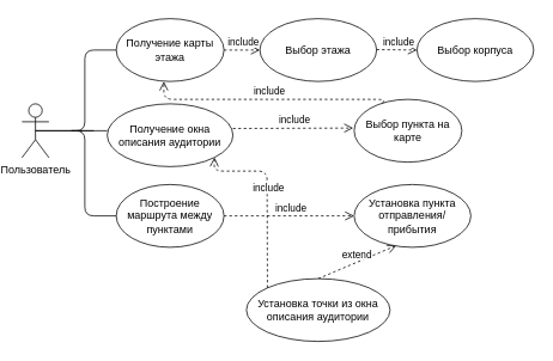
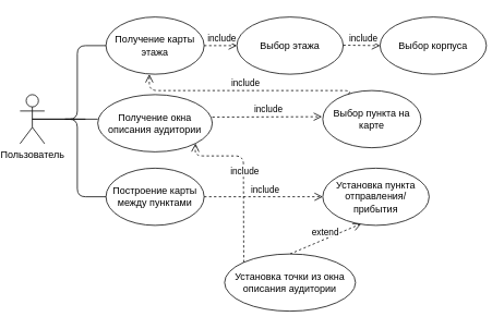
  <mxCell id="0" />
  <mxCell id="1" parent="0" />
  <mxCell id="2" value="Пользователь" style="shape=umlActor;verticalLabelPosition=bottom;verticalAlign=top;html=1;" parent="1" vertex="1"><mxGeometry x="20" y="115" width="30" height="60" as="geometry" /></mxCell>
  <mxCell id="3" value="" style="endArrow=none;html=1;entryX=0;entryY=0.5;entryDx=0;entryDy=0;exitX=0.5;exitY=0.5;exitDx=0;exitDy=0;exitPerimeter=0;" parent="1" source="2" target="4" edge="1"><mxGeometry width="50" height="50" relative="1" as="geometry"><mxPoint x="20" y="80" as="sourcePoint" /><mxPoint x="115" y="80" as="targetPoint" /><Array as="points"><mxPoint x="90" y="145" /><mxPoint x="90" y="55" /></Array></mxGeometry></mxCell>
  <mxCell id="4" value="Получение карты этажа" style="ellipse;whiteSpace=wrap;html=1;" parent="1" vertex="1"><mxGeometry x="125" y="20" width="120" height="70" as="geometry" /></mxCell>
  <mxCell id="5" value="&amp;nbsp;include" style="html=1;verticalAlign=bottom;endArrow=open;dashed=1;endSize=8;entryX=0;entryY=0.5;entryDx=0;entryDy=0;exitX=1;exitY=0.5;exitDx=0;exitDy=0;" parent="1" source="4" target="10" edge="1"><mxGeometry relative="1" as="geometry"><mxPoint x="713" y="132.49" as="sourcePoint" /><mxPoint x="712.53" y="70" as="targetPoint" /><Array as="points" /></mxGeometry></mxCell>
  <mxCell id="6" value="extend" style="html=1;verticalAlign=bottom;endArrow=open;dashed=1;endSize=8;entryX=0.362;entryY=0.971;entryDx=0;entryDy=0;exitX=0.5;exitY=0;exitDx=0;exitDy=0;entryPerimeter=0;" parent="1" source="12" target="7" edge="1"><mxGeometry relative="1" as="geometry"><mxPoint x="671.77" y="223.74" as="sourcePoint" /><mxPoint x="630" y="176.26" as="targetPoint" /><Array as="points" /></mxGeometry></mxCell>
  <mxCell id="7" value="Установка пункта отправления/прибытия" style="ellipse;whiteSpace=wrap;html=1;" parent="1" vertex="1"><mxGeometry x="390" y="205" width="130" height="70" as="geometry" /></mxCell>
  <mxCell id="8" value="Выбор пункта на карте" style="ellipse;whiteSpace=wrap;html=1;" parent="1" vertex="1"><mxGeometry x="390" y="110" width="120" height="70" as="geometry" /></mxCell>
  <mxCell id="9" value="Получение окна описания аудитории" style="ellipse;whiteSpace=wrap;html=1;" parent="1" vertex="1"><mxGeometry x="115" y="115" width="140" height="70" as="geometry" /></mxCell>
  <mxCell id="10" value="Выбор этажа" style="ellipse;whiteSpace=wrap;html=1;" parent="1" vertex="1"><mxGeometry x="285" y="20" width="130" height="70" as="geometry" /></mxCell>
  <mxCell id="11" value="Выбор корпуса" style="ellipse;whiteSpace=wrap;html=1;" parent="1" vertex="1"><mxGeometry x="460" y="20" width="130" height="70" as="geometry" /></mxCell>
  <mxCell id="12" value="Установка точки из окна описания аудитории" style="ellipse;whiteSpace=wrap;html=1;" parent="1" vertex="1"><mxGeometry x="270" y="310" width="160" height="70" as="geometry" /></mxCell>
- <mxCell id="13" value="Построение маршрута между пунктами" style="ellipse;whiteSpace=wrap;html=1;" parent="1" vertex="1"><mxGeometry x="125" y="205" width="120" height="70" as="geometry" /></mxCell>
+ <mxCell id="13" value="Построение карты между пунктами" style="ellipse;whiteSpace=wrap;html=1;" parent="1" vertex="1"><mxGeometry x="125" y="205" width="120" height="70" as="geometry" /></mxCell>
  <mxCell id="14" value="" style="endArrow=none;html=1;entryX=0;entryY=0.5;entryDx=0;entryDy=0;exitX=0.5;exitY=0.5;exitDx=0;exitDy=0;exitPerimeter=0;" parent="1" source="2" target="13" edge="1"><mxGeometry width="50" height="50" relative="1" as="geometry"><mxPoint x="45" y="210" as="sourcePoint" /><mxPoint x="135" y="65" as="targetPoint" /><Array as="points"><mxPoint x="90" y="145" /><mxPoint x="90" y="240" /></Array></mxGeometry></mxCell>
  <mxCell id="15" value="&amp;nbsp;include" style="html=1;verticalAlign=bottom;endArrow=open;dashed=1;endSize=8;exitX=0.727;exitY=0.073;exitDx=0;exitDy=0;exitPerimeter=0;" parent="1" edge="1"><mxGeometry relative="1" as="geometry"><mxPoint x="255" y="142.49" as="sourcePoint" /><mxPoint x="389" y="142" as="targetPoint" /><Array as="points" /></mxGeometry></mxCell>
  <mxCell id="16" value="&amp;nbsp;include" style="html=1;verticalAlign=bottom;endArrow=open;dashed=1;endSize=8;entryX=0;entryY=0.5;entryDx=0;entryDy=0;exitX=1;exitY=0.5;exitDx=0;exitDy=0;" parent="1" target="11" edge="1"><mxGeometry relative="1" as="geometry"><mxPoint x="415" y="54.5" as="sourcePoint" /><mxPoint x="455" y="54.5" as="targetPoint" /><Array as="points" /></mxGeometry></mxCell>
  <mxCell id="17" value="&amp;nbsp;include" style="html=1;verticalAlign=bottom;endArrow=open;dashed=1;endSize=8;exitX=0.727;exitY=0.073;exitDx=0;exitDy=0;exitPerimeter=0;entryX=0;entryY=0.5;entryDx=0;entryDy=0;" parent="1" target="7" edge="1"><mxGeometry relative="1" as="geometry"><mxPoint x="245" y="239.99" as="sourcePoint" /><mxPoint x="379" y="239.5" as="targetPoint" /><Array as="points" /></mxGeometry></mxCell>
  <mxCell id="18" value="&amp;nbsp;include" style="html=1;verticalAlign=bottom;endArrow=open;dashed=1;endSize=8;exitX=0;exitY=0;exitDx=0;exitDy=0;entryX=1;entryY=1;entryDx=0;entryDy=0;" parent="1" source="12" target="9" edge="1"><mxGeometry relative="1" as="geometry"><mxPoint x="333" y="450" as="sourcePoint" /><mxPoint x="478" y="450.01" as="targetPoint" /><Array as="points"><mxPoint x="293" y="190" /><mxPoint x="234" y="190" /></Array></mxGeometry></mxCell>
  <mxCell id="19" value="" style="endArrow=none;html=1;" parent="1" edge="1"><mxGeometry width="50" height="50" relative="1" as="geometry"><mxPoint x="100" y="145" as="sourcePoint" /><mxPoint x="115" y="145" as="targetPoint" /><Array as="points"><mxPoint x="70" y="145" /></Array></mxGeometry></mxCell>
  <mxCell id="20" value="&amp;nbsp;include" style="html=1;verticalAlign=bottom;endArrow=open;dashed=1;endSize=8;exitX=0.264;exitY=0.06;exitDx=0;exitDy=0;entryX=0.442;entryY=1;entryDx=0;entryDy=0;entryPerimeter=0;exitPerimeter=0;" parent="1" source="8" target="4" edge="1"><mxGeometry relative="1" as="geometry"><mxPoint x="560" y="170.49" as="sourcePoint" /><mxPoint x="694" y="170" as="targetPoint" /><Array as="points"><mxPoint x="424" y="110" /><mxPoint x="320" y="110" /><mxPoint x="250" y="110" /><mxPoint x="178" y="110" /></Array></mxGeometry></mxCell>
